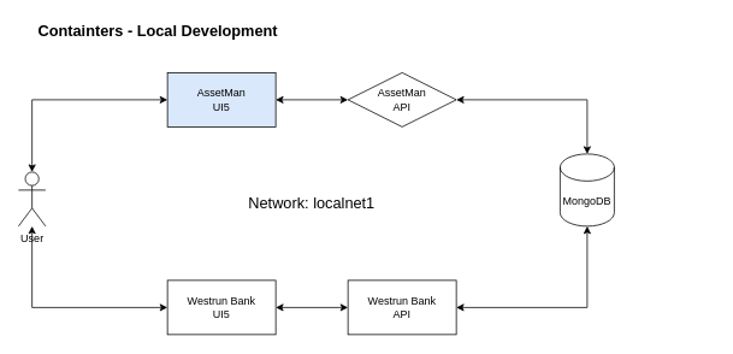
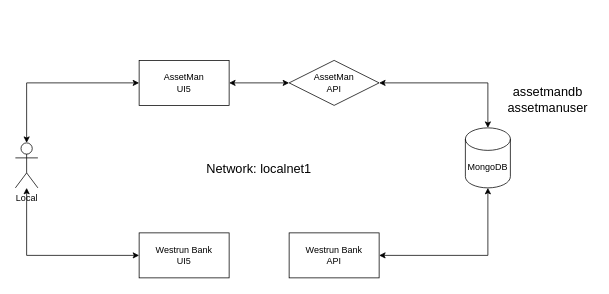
  <mxCell id="0" />
  <mxCell id="1" parent="0" />
  <mxCell id="2" value="" style="edgeStyle=orthogonalEdgeStyle;rounded=0;orthogonalLoop=1;jettySize=auto;html=1;startArrow=classic;startFill=1;" edge="1" parent="1" source="5" target="7"><mxGeometry relative="1" as="geometry" /></mxCell>
  <mxCell id="3" style="edgeStyle=orthogonalEdgeStyle;rounded=0;orthogonalLoop=1;jettySize=auto;html=1;exitX=1;exitY=0.5;exitDx=0;exitDy=0;startArrow=classic;startFill=1;" edge="1" parent="1" source="5" target="6"><mxGeometry relative="1" as="geometry" /></mxCell>
- <mxCell id="4" value="" style="edgeStyle=orthogonalEdgeStyle;rounded=0;orthogonalLoop=1;jettySize=auto;html=1;startArrow=classic;startFill=1;exitX=1;exitY=0.5;exitDx=0;exitDy=0;" edge="1" parent="1" source="13" target="11"><mxGeometry relative="1" as="geometry" /></mxCell>
  <mxCell id="5" value="AssetMan&lt;br&gt;API" style="rhombus;whiteSpace=wrap;html=1;" vertex="1" parent="1"><mxGeometry x="385" y="80" width="120" height="60" as="geometry" /></mxCell>
  <mxCell id="6" value="MongoDB" style="shape=cylinder3;whiteSpace=wrap;html=1;boundedLbl=1;backgroundOutline=1;size=15;" vertex="1" parent="1"><mxGeometry x="620" y="170" width="60" height="80" as="geometry" /></mxCell>
- <mxCell id="7" value="AssetMan&lt;br&gt;UI5" style="rounded=0;whiteSpace=wrap;html=1;fillColor=#dae8fc;" vertex="1" parent="1"><mxGeometry x="185" y="80" width="120" height="60" as="geometry" /></mxCell>
+ <mxCell id="7" value="AssetMan&lt;br&gt;UI5" style="rounded=0;whiteSpace=wrap;html=1;" vertex="1" parent="1"><mxGeometry x="185" y="80" width="120" height="60" as="geometry" /></mxCell>
  <mxCell id="8" style="edgeStyle=orthogonalEdgeStyle;rounded=0;orthogonalLoop=1;jettySize=auto;html=1;exitX=0.5;exitY=0;exitDx=0;exitDy=0;exitPerimeter=0;entryX=0;entryY=0.5;entryDx=0;entryDy=0;startArrow=classic;startFill=1;" edge="1" parent="1" source="9" target="7"><mxGeometry relative="1" as="geometry" /></mxCell>
- <mxCell id="9" value="User" style="shape=umlActor;verticalLabelPosition=bottom;verticalAlign=top;html=1;outlineConnect=0;" vertex="1" parent="1"><mxGeometry x="20" y="190" width="30" height="60" as="geometry" /></mxCell>
+ <mxCell id="9" value="Local" style="shape=umlActor;verticalLabelPosition=bottom;verticalAlign=top;html=1;outlineConnect=0;" vertex="1" parent="1"><mxGeometry x="20" y="190" width="30" height="60" as="geometry" /></mxCell>
  <mxCell id="10" style="edgeStyle=orthogonalEdgeStyle;rounded=0;orthogonalLoop=1;jettySize=auto;html=1;exitX=1;exitY=0.5;exitDx=0;exitDy=0;entryX=0.5;entryY=1;entryDx=0;entryDy=0;entryPerimeter=0;startArrow=classic;startFill=1;" edge="1" parent="1" source="11" target="6"><mxGeometry relative="1" as="geometry" /></mxCell>
  <mxCell id="11" value="Westrun Bank&lt;br&gt;API" style="rounded=0;whiteSpace=wrap;html=1;" vertex="1" parent="1"><mxGeometry x="385" y="310" width="120" height="60" as="geometry" /></mxCell>
  <mxCell id="12" style="edgeStyle=orthogonalEdgeStyle;rounded=0;orthogonalLoop=1;jettySize=auto;html=1;exitX=0;exitY=0.5;exitDx=0;exitDy=0;startArrow=classic;startFill=1;" edge="1" parent="1" source="13" target="9"><mxGeometry relative="1" as="geometry" /></mxCell>
  <mxCell id="13" value="Westrun Bank&lt;br&gt;UI5" style="rounded=0;whiteSpace=wrap;html=1;" vertex="1" parent="1"><mxGeometry x="185" y="310" width="120" height="60" as="geometry" /></mxCell>
- <mxCell id="14" value="Containters - Local Development&lt;br style=&quot;font-size: 17px;&quot;&gt;" style="text;html=1;strokeColor=none;fillColor=none;align=left;verticalAlign=middle;whiteSpace=wrap;rounded=0;fontSize=17;fontStyle=1" vertex="1" parent="1"><mxGeometry x="40" y="20" width="280" height="30" as="geometry" /></mxCell>
  <mxCell id="15" value="Network: localnet1" style="text;html=1;strokeColor=none;fillColor=none;align=center;verticalAlign=middle;whiteSpace=wrap;rounded=0;fontSize=17;" vertex="1" parent="1"><mxGeometry x="250" y="210" width="190" height="30" as="geometry" /></mxCell>
+ <mxCell id="16" value="assetmandb&lt;br&gt;assetmanuser" style="text;html=1;strokeColor=none;fillColor=none;align=center;verticalAlign=middle;whiteSpace=wrap;rounded=0;fontSize=17;" vertex="1" parent="1"><mxGeometry x="670" y="110" width="120" height="45" as="geometry" /></mxCell>
